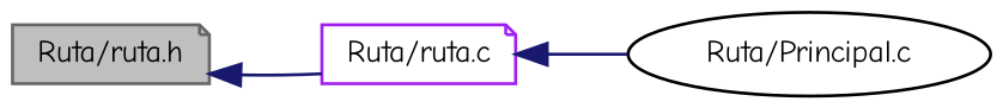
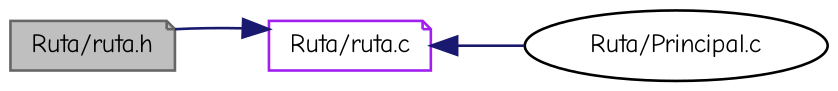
  digraph {
    fontname="Comic Neue"
    rankdir=LR
    node [fillcolor=white fontname="Comic Neue" fontsize=10 shape=note style=filled]
    edge [color=midnightblue dir=back fontname="Comic Neue" fontsize=10 labelfontname=Helvetica labelfontsize=10 style=solid]
    n1 [color=gray40 fillcolor=grey75 fontcolor=black height=0.2 label="Ruta/ruta.h" width=0.4]
    n2 [color=purple height=0.2 label="Ruta/ruta.c" width=0.4]
    n3 [color=black height=0.2 label="Ruta/Principal.c" shape=ellipse width=0.4]
-   n1 -> n2
+   n2 -> n1
    n2 -> n3
  }
